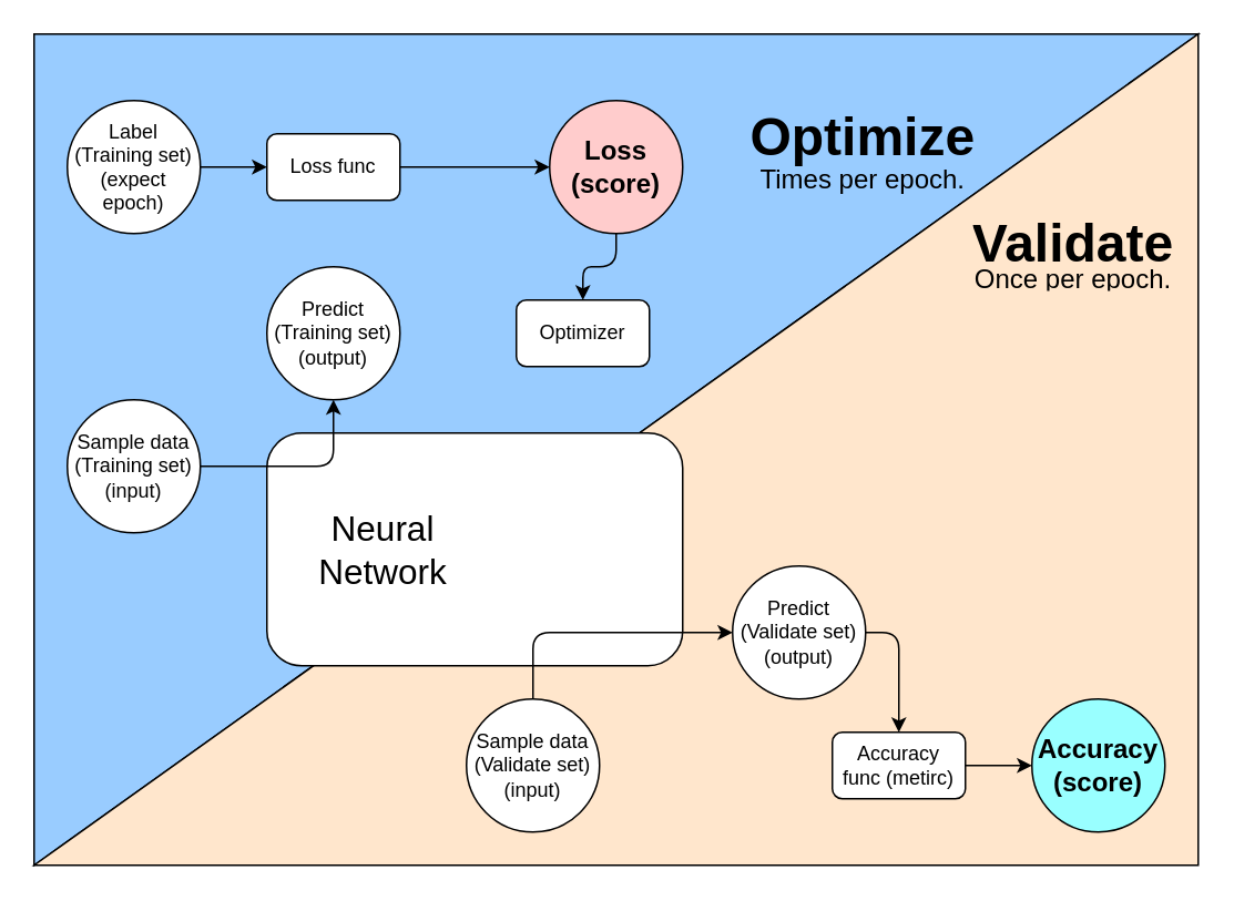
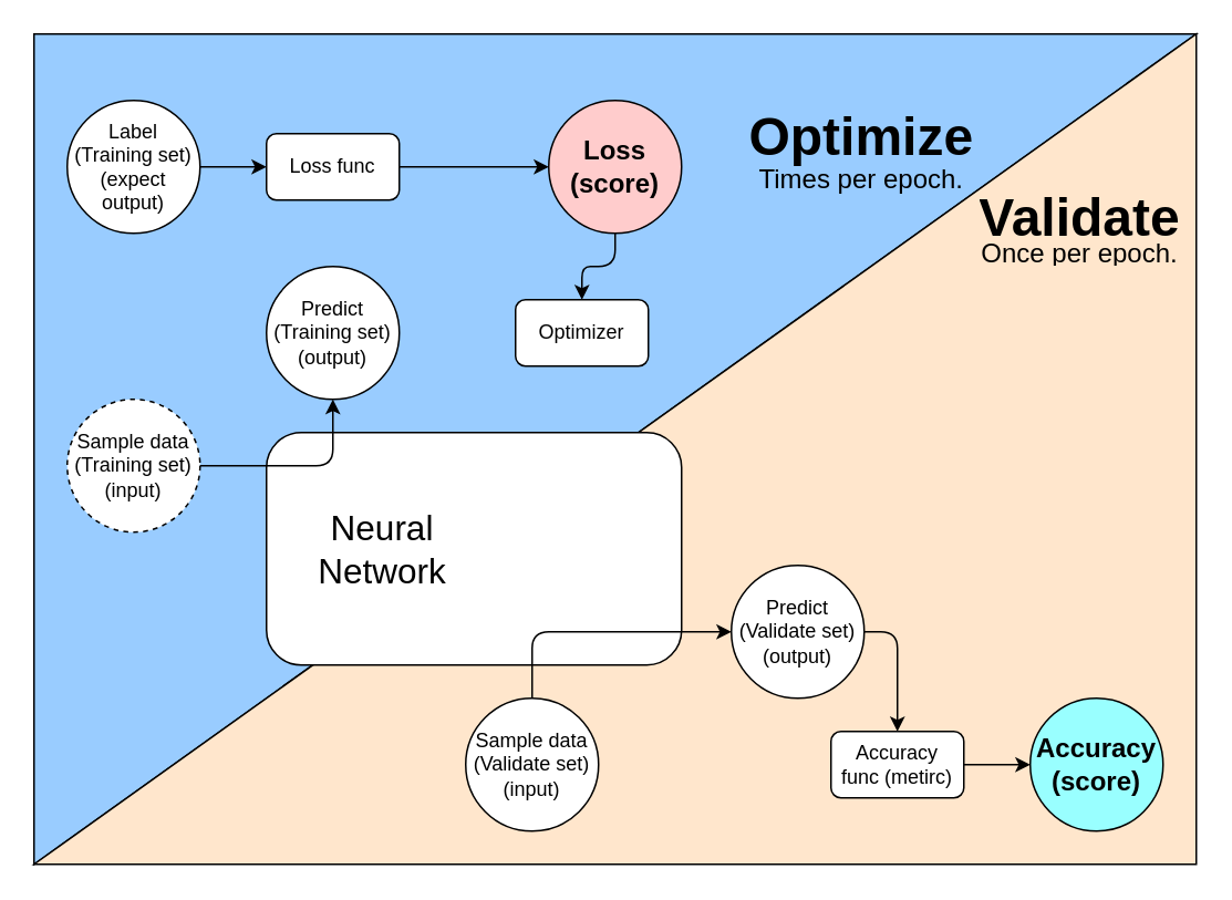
  <mxCell id="0" />
  <mxCell id="1" parent="0" />
  <mxCell id="2" value="" style="shape=manualInput;whiteSpace=wrap;html=1;fillColor=#99CCFF;size=500;direction=west;" parent="1" vertex="1"><mxGeometry x="20" y="20" width="700" height="500" as="geometry" /></mxCell>
  <mxCell id="3" value="" style="shape=manualInput;whiteSpace=wrap;html=1;fillColor=#FFE6CC;size=500;" parent="1" vertex="1"><mxGeometry x="20" y="20" width="700" height="500" as="geometry" /></mxCell>
  <mxCell id="4" value="" style="rounded=1;whiteSpace=wrap;html=1;fillColor=#FFFFFF;" parent="1" vertex="1"><mxGeometry x="160" y="260" width="250" height="140" as="geometry" /></mxCell>
- <mxCell id="5" value="Sample data&lt;br&gt;(Training set)&lt;br&gt;(input)" style="ellipse;whiteSpace=wrap;html=1;aspect=fixed;" parent="1" vertex="1"><mxGeometry x="40" y="240" width="80" height="80" as="geometry" /></mxCell>
+ <mxCell id="5" value="Sample data&lt;br&gt;(Training set)&lt;br&gt;(input)" style="ellipse;whiteSpace=wrap;html=1;aspect=fixed;dashed=1;" parent="1" vertex="1"><mxGeometry x="40" y="240" width="80" height="80" as="geometry" /></mxCell>
  <mxCell id="6" value="Predict&lt;br&gt;(Training set)&lt;br&gt;(output)" style="ellipse;whiteSpace=wrap;html=1;aspect=fixed;" parent="1" vertex="1"><mxGeometry x="160" y="160" width="80" height="80" as="geometry" /></mxCell>
  <mxCell id="7" style="edgeStyle=none;rounded=0;orthogonalLoop=1;jettySize=auto;html=1;exitX=1;exitY=0.5;exitDx=0;exitDy=0;entryX=0;entryY=0.5;entryDx=0;entryDy=0;" parent="1" source="17" target="9" edge="1"><mxGeometry relative="1" as="geometry" /></mxCell>
- <mxCell id="8" value="Label&lt;br&gt;(Training set)&lt;br&gt;(expect epoch)" style="ellipse;whiteSpace=wrap;html=1;aspect=fixed;" parent="1" vertex="1"><mxGeometry x="40" y="60" width="80" height="80" as="geometry" /></mxCell>
+ <mxCell id="8" value="Label&lt;br&gt;(Training set)&lt;br&gt;(expect output)" style="ellipse;whiteSpace=wrap;html=1;aspect=fixed;" parent="1" vertex="1"><mxGeometry x="40" y="60" width="80" height="80" as="geometry" /></mxCell>
  <mxCell id="9" value="Loss&lt;br style=&quot;font-size: 16px;&quot;&gt;(score)" style="ellipse;whiteSpace=wrap;html=1;aspect=fixed;fontSize=16;fillColor=#FFCCCC;fontStyle=1" parent="1" vertex="1"><mxGeometry x="330" y="60" width="80" height="80" as="geometry" /></mxCell>
  <mxCell id="10" style="edgeStyle=none;rounded=0;orthogonalLoop=1;jettySize=auto;html=1;exitX=0;exitY=0;exitDx=0;exitDy=0;" parent="1" source="5" target="5" edge="1"><mxGeometry relative="1" as="geometry" /></mxCell>
  <mxCell id="11" value="Neural&lt;br style=&quot;font-size: 21px;&quot;&gt;Network" style="text;html=1;strokeColor=none;fillColor=none;align=center;verticalAlign=middle;whiteSpace=wrap;rounded=0;fontSize=21;" parent="1" vertex="1"><mxGeometry x="210" y="320" width="40" height="20" as="geometry" /></mxCell>
  <mxCell id="12" value="" style="endArrow=classic;html=1;entryX=0.5;entryY=1;entryDx=0;entryDy=0;edgeStyle=orthogonalEdgeStyle;exitX=1;exitY=0.5;exitDx=0;exitDy=0;" parent="1" source="5" target="6" edge="1"><mxGeometry width="50" height="50" relative="1" as="geometry"><mxPoint x="160" y="320" as="sourcePoint" /><mxPoint x="50" y="390" as="targetPoint" /><Array as="points"><mxPoint x="200" y="280" /></Array></mxGeometry></mxCell>
  <mxCell id="13" value="Sample data&lt;br&gt;(Validate set)&lt;br&gt;(input)" style="ellipse;whiteSpace=wrap;html=1;aspect=fixed;" parent="1" vertex="1"><mxGeometry x="280" y="420" width="80" height="80" as="geometry" /></mxCell>
  <mxCell id="14" value="" style="endArrow=classic;html=1;exitX=0.5;exitY=0;exitDx=0;exitDy=0;edgeStyle=orthogonalEdgeStyle;entryX=0;entryY=0.5;entryDx=0;entryDy=0;" parent="1" source="13" target="15" edge="1"><mxGeometry width="50" height="50" relative="1" as="geometry"><mxPoint x="80" y="590" as="sourcePoint" /><mxPoint x="200" y="410" as="targetPoint" /></mxGeometry></mxCell>
  <mxCell id="15" value="Predict&lt;br&gt;(Validate set)&lt;br&gt;(output)" style="ellipse;whiteSpace=wrap;html=1;aspect=fixed;" parent="1" vertex="1"><mxGeometry x="440" y="340" width="80" height="80" as="geometry" /></mxCell>
  <mxCell id="16" value="Accuracy&lt;br style=&quot;font-size: 16px;&quot;&gt;(score)" style="ellipse;whiteSpace=wrap;html=1;aspect=fixed;fontSize=16;fillColor=#99FFFF;fontStyle=1" parent="1" vertex="1"><mxGeometry x="620" y="420" width="80" height="80" as="geometry" /></mxCell>
  <mxCell id="17" value="Loss func" style="rounded=1;whiteSpace=wrap;html=1;fillColor=#FFFFFF;" parent="1" vertex="1"><mxGeometry x="160" y="80" width="80" height="40" as="geometry" /></mxCell>
  <mxCell id="18" style="edgeStyle=none;rounded=0;orthogonalLoop=1;jettySize=auto;html=1;exitX=1;exitY=0.5;exitDx=0;exitDy=0;entryX=0;entryY=0.5;entryDx=0;entryDy=0;" parent="1" source="8" target="17" edge="1"><mxGeometry relative="1" as="geometry"><mxPoint x="120" y="80" as="sourcePoint" /><mxPoint x="280" y="80" as="targetPoint" /></mxGeometry></mxCell>
  <mxCell id="19" value="Optimizer" style="rounded=1;whiteSpace=wrap;html=1;fillColor=#FFFFFF;" parent="1" vertex="1"><mxGeometry x="310" y="180" width="80" height="40" as="geometry" /></mxCell>
  <mxCell id="20" value="" style="endArrow=classic;html=1;entryX=0.5;entryY=0;entryDx=0;entryDy=0;exitX=0.5;exitY=1;exitDx=0;exitDy=0;edgeStyle=orthogonalEdgeStyle;" parent="1" source="9" target="19" edge="1"><mxGeometry width="50" height="50" relative="1" as="geometry"><mxPoint x="40" y="570" as="sourcePoint" /><mxPoint x="440" y="159.714" as="targetPoint" /></mxGeometry></mxCell>
  <mxCell id="21" style="edgeStyle=orthogonalEdgeStyle;rounded=0;orthogonalLoop=1;jettySize=auto;html=1;exitX=1;exitY=0.5;exitDx=0;exitDy=0;entryX=0;entryY=0.5;entryDx=0;entryDy=0;" parent="1" source="22" target="16" edge="1"><mxGeometry relative="1" as="geometry" /></mxCell>
  <mxCell id="22" value="Accuracy&lt;br&gt;func (metirc)" style="rounded=1;whiteSpace=wrap;html=1;fillColor=#FFFFFF;" parent="1" vertex="1"><mxGeometry x="500" y="440" width="80" height="40" as="geometry" /></mxCell>
  <mxCell id="23" value="" style="endArrow=classic;html=1;exitX=1;exitY=0.5;exitDx=0;exitDy=0;entryX=0.5;entryY=0;entryDx=0;entryDy=0;edgeStyle=orthogonalEdgeStyle;" parent="1" source="15" target="22" edge="1"><mxGeometry width="50" height="50" relative="1" as="geometry"><mxPoint x="40" y="570" as="sourcePoint" /><mxPoint x="90" y="520" as="targetPoint" /></mxGeometry></mxCell>
  <mxCell id="24" value="&lt;h1 style=&quot;line-height: 10%&quot;&gt;Optimize&lt;/h1&gt;&lt;p style=&quot;line-height: 20%&quot;&gt;Times per epoch.&lt;/p&gt;" style="text;html=1;strokeColor=none;fillColor=none;spacing=5;spacingTop=-20;whiteSpace=wrap;overflow=hidden;rounded=0;fontSize=16;align=center;" parent="1" vertex="1"><mxGeometry x="440" y="70" width="157" height="50" as="geometry" /></mxCell>
- <mxCell id="25" value="&lt;h1 style=&quot;line-height: 0%&quot;&gt;Validate&lt;/h1&gt;&lt;p style=&quot;line-height: 0%&quot;&gt;Once per epoch.&lt;/p&gt;" style="text;html=1;strokeColor=none;fillColor=none;spacing=5;spacingTop=-20;whiteSpace=wrap;overflow=hidden;rounded=0;fontSize=16;align=center;" parent="1" vertex="1"><mxGeometry x="575" y="135" width="140" height="40" as="geometry" /></mxCell>
+ <mxCell id="25" value="&lt;h1 style=&quot;line-height: 0%&quot;&gt;Validate&lt;/h1&gt;&lt;p style=&quot;line-height: 0%&quot;&gt;Once per epoch.&lt;/p&gt;" style="text;html=1;strokeColor=none;fillColor=none;spacing=5;spacingTop=-20;whiteSpace=wrap;overflow=hidden;rounded=0;fontSize=16;align=center;" parent="1" vertex="1"><mxGeometry x="580" y="120" width="140" height="40" as="geometry" /></mxCell>
